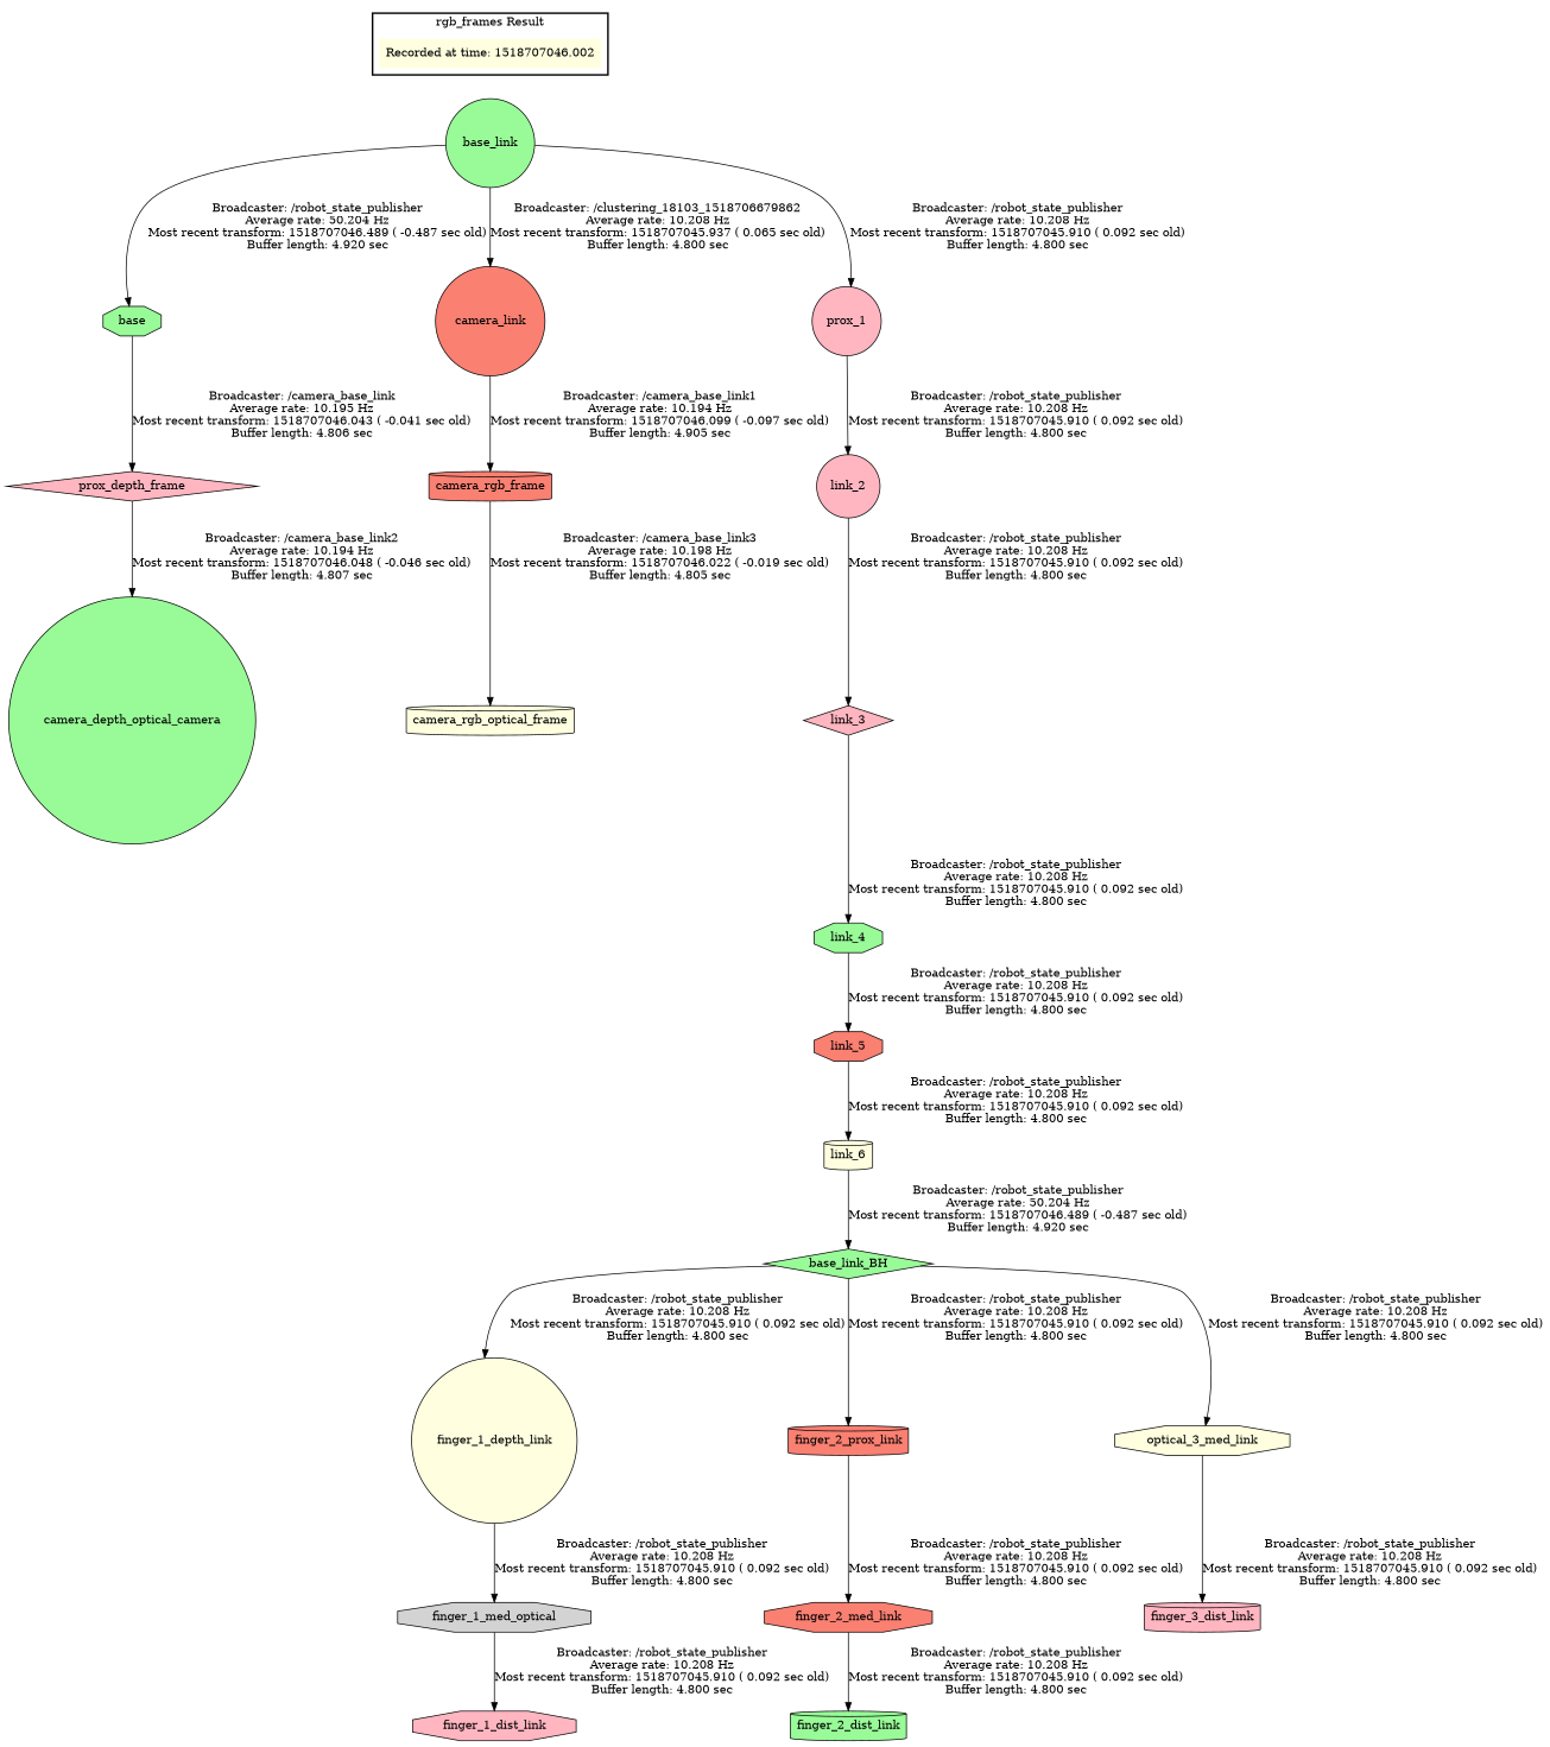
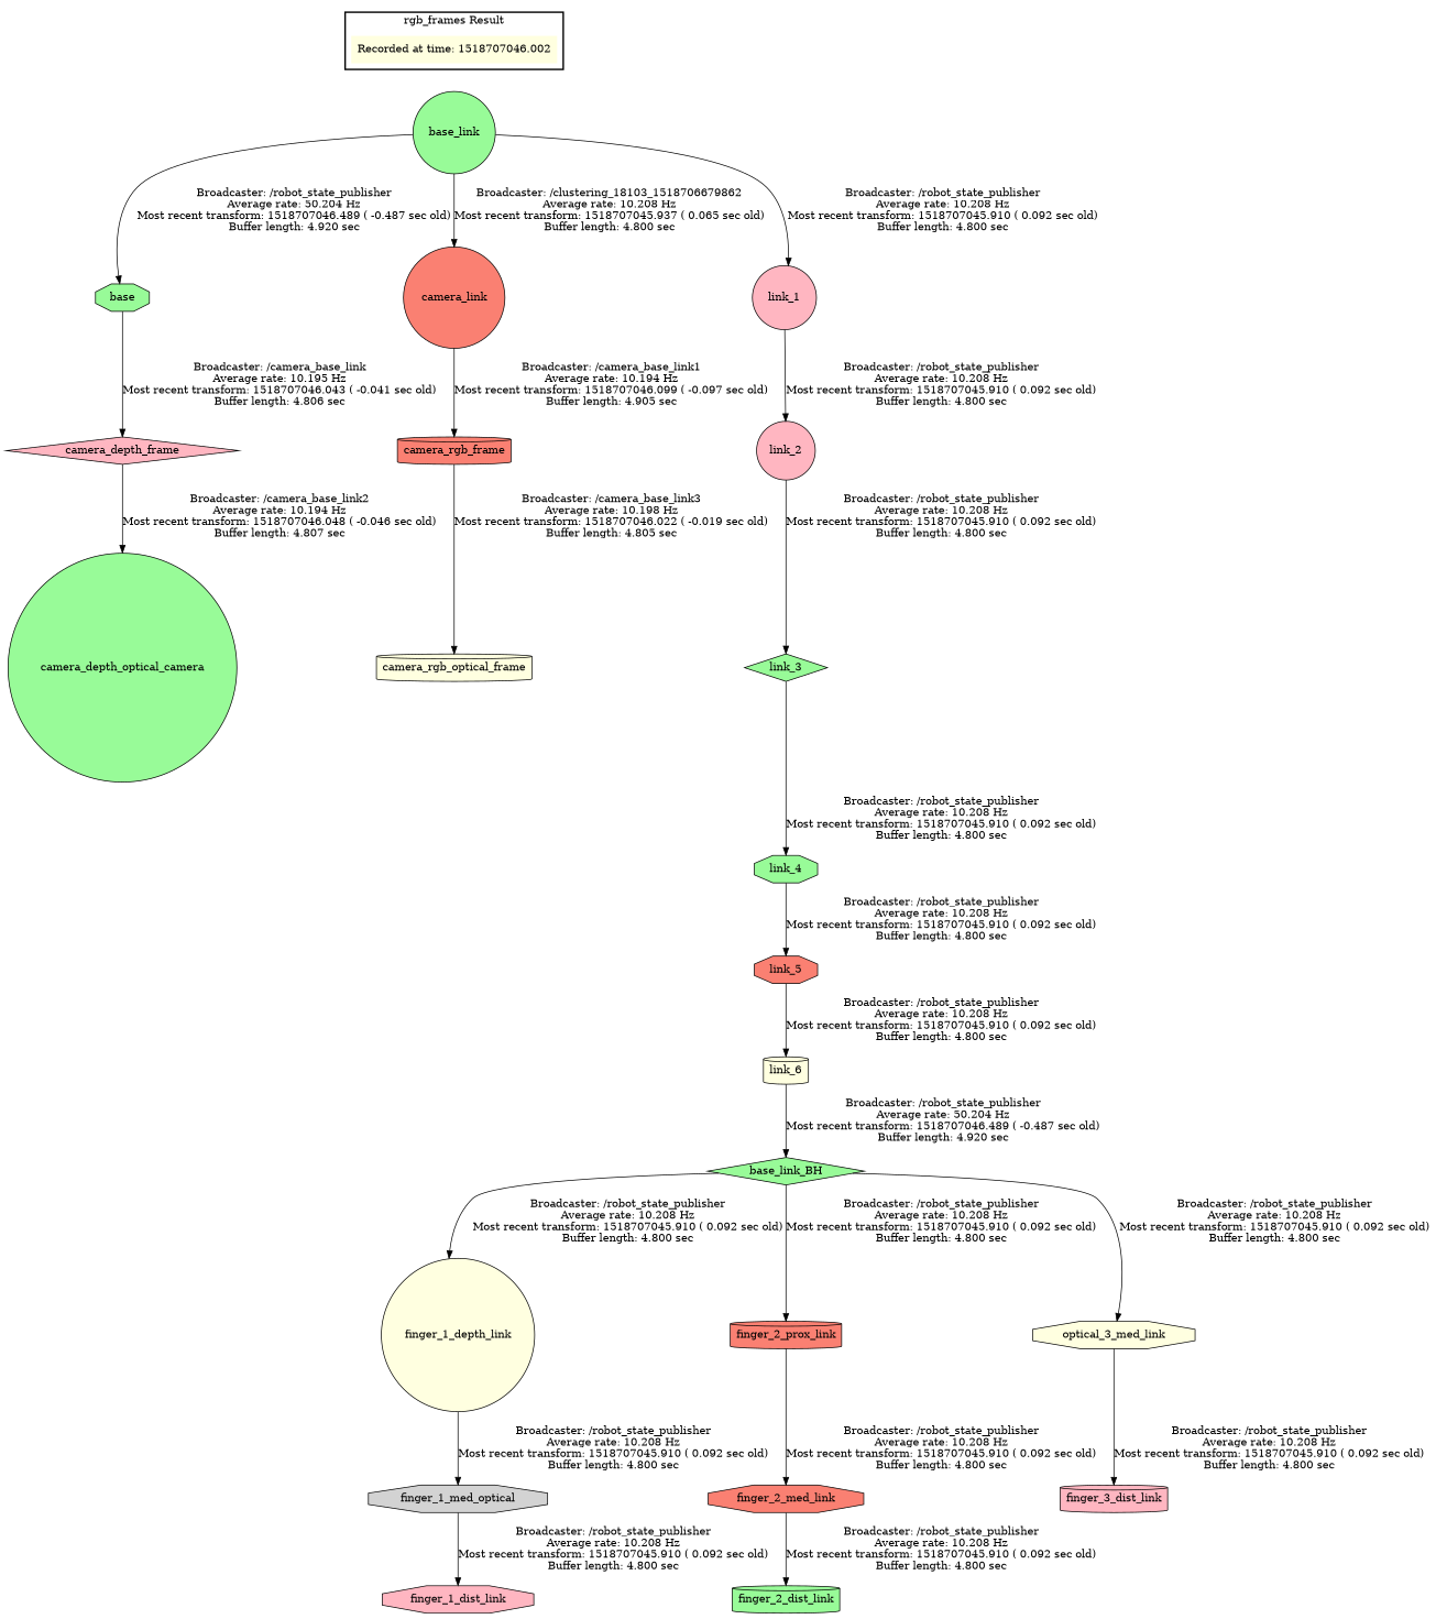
  digraph {
    node [fillcolor=palegreen shape=octagon style=filled]
    "Recorded at time: 1518707046.002" [fillcolor=lightyellow shape=plaintext]
    base_link [shape=circle]
    base
    camera_link [fillcolor=salmon shape=circle]
-   link_1 [fillcolor=lightpink shape=circle label=prox_1]
-   camera_depth_frame [fillcolor=lightpink shape=diamond label=prox_depth_frame]
+   link_1 [fillcolor=lightpink shape=circle]
+   camera_depth_frame [fillcolor=lightpink shape=diamond]
    camera_rgb_frame [fillcolor=salmon shape=cylinder]
    link_2 [fillcolor=lightpink shape=circle]
    link_6 [fillcolor=lightyellow shape=cylinder]
    base_link_BH [shape=diamond]
    n11 [fillcolor=lightyellow label=finger_1_depth_link shape=circle]
    finger_2_prox_link [fillcolor=salmon shape=cylinder]
    n13 [fillcolor=lightyellow label=optical_3_med_link]
    n14 [fillcolor=lightgrey label=finger_1_med_optical]
    finger_2_med_link [fillcolor=salmon]
    finger_3_dist_link [fillcolor=lightpink shape=cylinder]
    link_5 [fillcolor=salmon]
    camera_rgb_optical_frame [fillcolor=lightyellow shape=cylinder]
    n19 [label=camera_depth_optical_camera shape=circle]
    finger_1_dist_link [fillcolor=lightpink]
    finger_2_dist_link [shape=cylinder]
-   link_3 [fillcolor=lightpink shape=diamond]
+   link_3 [shape=diamond]
    link_4
    subgraph cluster_1 {
      color=black
      label="rgb_frames Result"
      style=bold
      "Recorded at time: 1518707046.002"
    }
    "Recorded at time: 1518707046.002" -> base_link [style=invis]
    base_link -> base [label="Broadcaster: /robot_state_publisher\nAverage rate: 50.204 Hz\nMost recent transform: 1518707046.489 ( -0.487 sec old)\nBuffer length: 4.920 sec\n"]
    base_link -> camera_link [label="Broadcaster: /clustering_18103_1518706679862\nAverage rate: 10.208 Hz\nMost recent transform: 1518707045.937 ( 0.065 sec old)\nBuffer length: 4.800 sec\n"]
    base_link -> link_1 [label="Broadcaster: /robot_state_publisher\nAverage rate: 10.208 Hz\nMost recent transform: 1518707045.910 ( 0.092 sec old)\nBuffer length: 4.800 sec\n"]
    base -> camera_depth_frame [label="Broadcaster: /camera_base_link\nAverage rate: 10.195 Hz\nMost recent transform: 1518707046.043 ( -0.041 sec old)\nBuffer length: 4.806 sec\n"]
    camera_link -> camera_rgb_frame [label="Broadcaster: /camera_base_link1\nAverage rate: 10.194 Hz\nMost recent transform: 1518707046.099 ( -0.097 sec old)\nBuffer length: 4.905 sec\n"]
    link_1 -> link_2 [label="Broadcaster: /robot_state_publisher\nAverage rate: 10.208 Hz\nMost recent transform: 1518707045.910 ( 0.092 sec old)\nBuffer length: 4.800 sec\n"]
    camera_depth_frame -> n19 [label="Broadcaster: /camera_base_link2\nAverage rate: 10.194 Hz\nMost recent transform: 1518707046.048 ( -0.046 sec old)\nBuffer length: 4.807 sec\n"]
    camera_rgb_frame -> camera_rgb_optical_frame [label="Broadcaster: /camera_base_link3\nAverage rate: 10.198 Hz\nMost recent transform: 1518707046.022 ( -0.019 sec old)\nBuffer length: 4.805 sec\n"]
    link_2 -> link_3 [label="Broadcaster: /robot_state_publisher\nAverage rate: 10.208 Hz\nMost recent transform: 1518707045.910 ( 0.092 sec old)\nBuffer length: 4.800 sec\n"]
    link_6 -> base_link_BH [label="Broadcaster: /robot_state_publisher\nAverage rate: 50.204 Hz\nMost recent transform: 1518707046.489 ( -0.487 sec old)\nBuffer length: 4.920 sec\n"]
    base_link_BH -> n11 [label="Broadcaster: /robot_state_publisher\nAverage rate: 10.208 Hz\nMost recent transform: 1518707045.910 ( 0.092 sec old)\nBuffer length: 4.800 sec\n"]
    base_link_BH -> finger_2_prox_link [label="Broadcaster: /robot_state_publisher\nAverage rate: 10.208 Hz\nMost recent transform: 1518707045.910 ( 0.092 sec old)\nBuffer length: 4.800 sec\n"]
    base_link_BH -> n13 [label="Broadcaster: /robot_state_publisher\nAverage rate: 10.208 Hz\nMost recent transform: 1518707045.910 ( 0.092 sec old)\nBuffer length: 4.800 sec\n"]
    n11 -> n14 [label="Broadcaster: /robot_state_publisher\nAverage rate: 10.208 Hz\nMost recent transform: 1518707045.910 ( 0.092 sec old)\nBuffer length: 4.800 sec\n"]
    finger_2_prox_link -> finger_2_med_link [label="Broadcaster: /robot_state_publisher\nAverage rate: 10.208 Hz\nMost recent transform: 1518707045.910 ( 0.092 sec old)\nBuffer length: 4.800 sec\n"]
    n13 -> finger_3_dist_link [label="Broadcaster: /robot_state_publisher\nAverage rate: 10.208 Hz\nMost recent transform: 1518707045.910 ( 0.092 sec old)\nBuffer length: 4.800 sec\n"]
    n14 -> finger_1_dist_link [label="Broadcaster: /robot_state_publisher\nAverage rate: 10.208 Hz\nMost recent transform: 1518707045.910 ( 0.092 sec old)\nBuffer length: 4.800 sec\n"]
    finger_2_med_link -> finger_2_dist_link [label="Broadcaster: /robot_state_publisher\nAverage rate: 10.208 Hz\nMost recent transform: 1518707045.910 ( 0.092 sec old)\nBuffer length: 4.800 sec\n"]
    link_5 -> link_6 [label="Broadcaster: /robot_state_publisher\nAverage rate: 10.208 Hz\nMost recent transform: 1518707045.910 ( 0.092 sec old)\nBuffer length: 4.800 sec\n"]
    link_3 -> link_4 [label="Broadcaster: /robot_state_publisher\nAverage rate: 10.208 Hz\nMost recent transform: 1518707045.910 ( 0.092 sec old)\nBuffer length: 4.800 sec\n"]
    link_4 -> link_5 [label="Broadcaster: /robot_state_publisher\nAverage rate: 10.208 Hz\nMost recent transform: 1518707045.910 ( 0.092 sec old)\nBuffer length: 4.800 sec\n"]
  }
